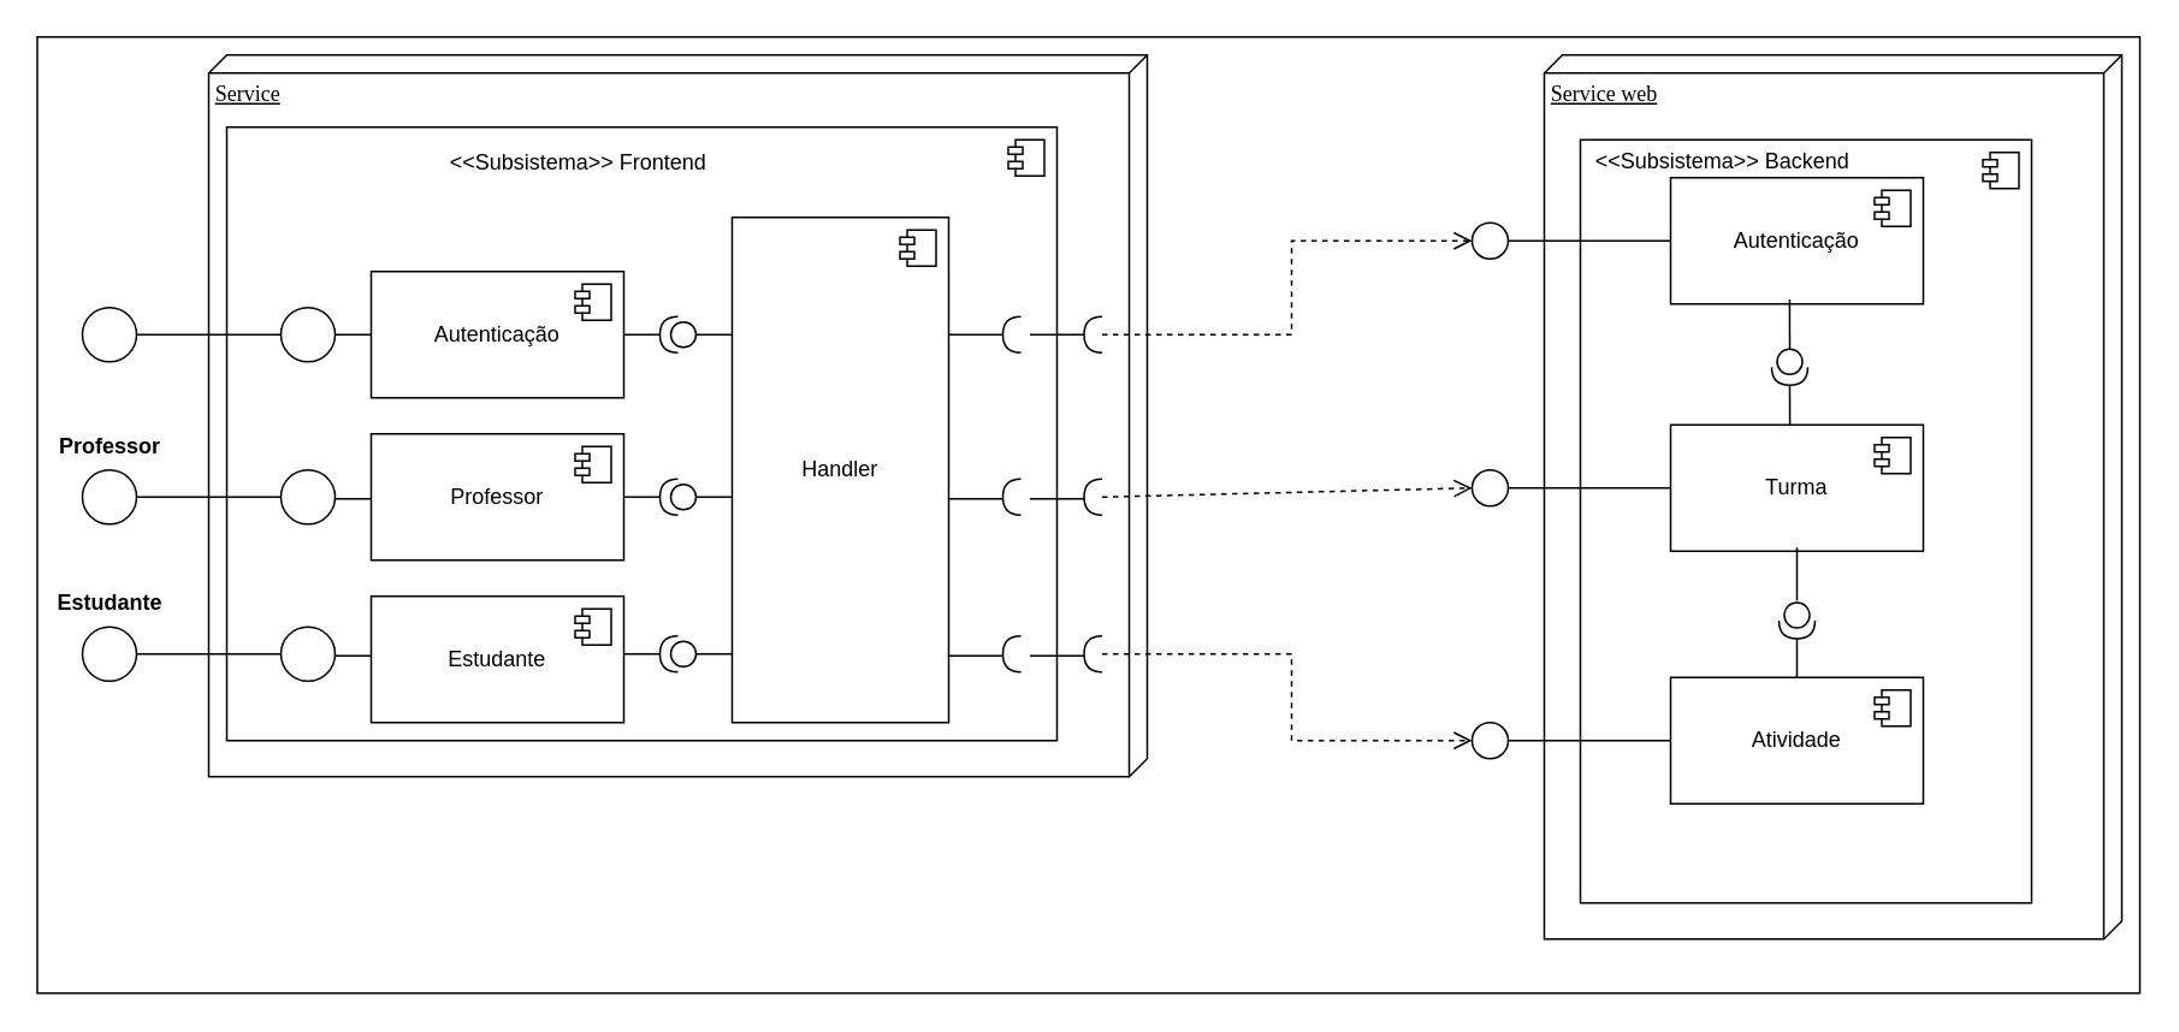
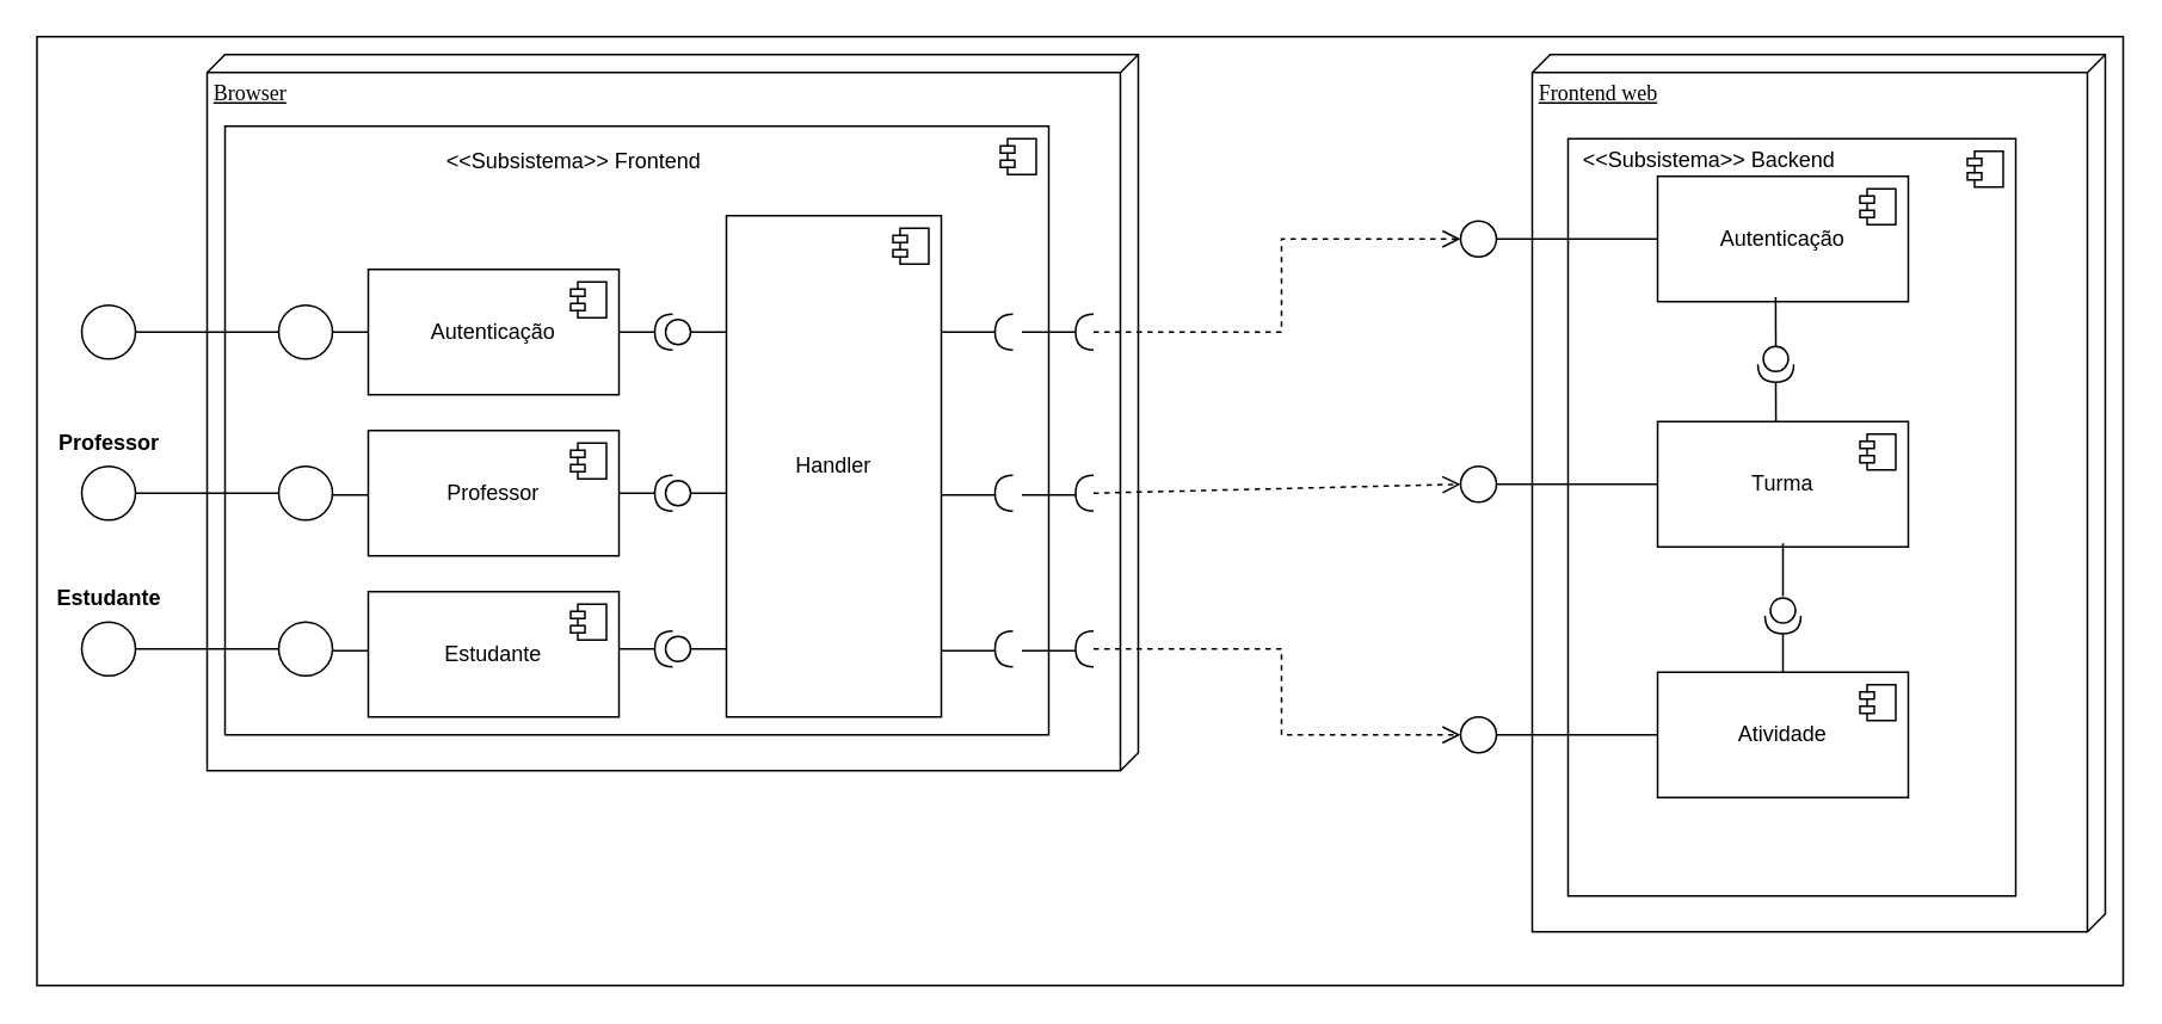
  <mxCell id="0" />
  <mxCell id="1" parent="0" />
  <mxCell id="2" value="" style="rounded=0;whiteSpace=wrap;html=1;" vertex="1" parent="1"><mxGeometry x="20" width="1165" height="530" as="geometry" y="20" /></mxCell>
- <mxCell id="3" value="Service" style="verticalAlign=top;align=left;spacingTop=8;spacingLeft=2;spacingRight=12;shape=cube;size=10;direction=south;fontStyle=4;html=1;rounded=0;shadow=0;comic=0;labelBackgroundColor=none;strokeWidth=1;fontFamily=Verdana;fontSize=12" parent="1" vertex="1"><mxGeometry x="115" y="30" width="520" height="400" as="geometry" /></mxCell>
+ <mxCell id="3" value="Browser" style="verticalAlign=top;align=left;spacingTop=8;spacingLeft=2;spacingRight=12;shape=cube;size=10;direction=south;fontStyle=4;html=1;rounded=0;shadow=0;comic=0;labelBackgroundColor=none;strokeWidth=1;fontFamily=Verdana;fontSize=12" parent="1" vertex="1"><mxGeometry x="115" y="30" width="520" height="400" as="geometry" /></mxCell>
  <mxCell id="4" value="" style="html=1;dropTarget=0;whiteSpace=wrap;" parent="1" vertex="1"><mxGeometry x="125" y="70" width="460" height="340" as="geometry" /></mxCell>
  <mxCell id="5" value="" style="shape=module;jettyWidth=8;jettyHeight=4;" parent="4" vertex="1"><mxGeometry x="1" width="20" height="20" relative="1" as="geometry"><mxPoint x="-27" y="7" as="offset" /></mxGeometry></mxCell>
  <mxCell id="6" value="Autenticação" style="html=1;dropTarget=0;whiteSpace=wrap;" parent="1" vertex="1"><mxGeometry x="205" y="150" width="140" height="70" as="geometry" /></mxCell>
  <mxCell id="7" value="" style="shape=module;jettyWidth=8;jettyHeight=4;" parent="6" vertex="1"><mxGeometry x="1" width="20" height="20" relative="1" as="geometry"><mxPoint x="-27" y="7" as="offset" /></mxGeometry></mxCell>
  <mxCell id="8" value="Professor" style="html=1;dropTarget=0;whiteSpace=wrap;" parent="1" vertex="1"><mxGeometry x="205" y="240" width="140" height="70" as="geometry" /></mxCell>
  <mxCell id="9" value="" style="shape=module;jettyWidth=8;jettyHeight=4;" parent="8" vertex="1"><mxGeometry x="1" width="20" height="20" relative="1" as="geometry"><mxPoint x="-27" y="7" as="offset" /></mxGeometry></mxCell>
  <mxCell id="10" value="Estudante" style="html=1;dropTarget=0;whiteSpace=wrap;" parent="1" vertex="1"><mxGeometry x="205" y="330" width="140" height="70" as="geometry" /></mxCell>
  <mxCell id="11" value="" style="shape=module;jettyWidth=8;jettyHeight=4;" parent="10" vertex="1"><mxGeometry x="1" width="20" height="20" relative="1" as="geometry"><mxPoint x="-27" y="7" as="offset" /></mxGeometry></mxCell>
  <mxCell id="12" value="" style="ellipse;whiteSpace=wrap;html=1;aspect=fixed;" parent="1" vertex="1"><mxGeometry x="155" y="170" width="30" height="30" as="geometry" /></mxCell>
  <mxCell id="13" value="" style="endArrow=none;html=1;rounded=0;entryX=0;entryY=0.5;entryDx=0;entryDy=0;" parent="1" target="12" edge="1"><mxGeometry width="50" height="50" relative="1" as="geometry"><mxPoint x="75" y="185" as="sourcePoint" /><mxPoint x="145" y="175" as="targetPoint" /></mxGeometry></mxCell>
  <mxCell id="14" value="" style="ellipse;whiteSpace=wrap;html=1;aspect=fixed;" parent="1" vertex="1"><mxGeometry x="45" y="170" width="30" height="30" as="geometry" /></mxCell>
  <mxCell id="15" value="" style="ellipse;whiteSpace=wrap;html=1;aspect=fixed;" parent="1" vertex="1"><mxGeometry x="155" y="260" width="30" height="30" as="geometry" /></mxCell>
  <mxCell id="16" value="" style="endArrow=none;html=1;rounded=0;entryX=0;entryY=0.5;entryDx=0;entryDy=0;" parent="1" target="15" edge="1"><mxGeometry width="50" height="50" relative="1" as="geometry"><mxPoint x="75" y="275" as="sourcePoint" /><mxPoint x="145" y="265" as="targetPoint" /></mxGeometry></mxCell>
  <mxCell id="17" value="" style="ellipse;whiteSpace=wrap;html=1;aspect=fixed;" parent="1" vertex="1"><mxGeometry x="45" y="260" width="30" height="30" as="geometry" /></mxCell>
  <mxCell id="18" value="" style="ellipse;whiteSpace=wrap;html=1;aspect=fixed;" parent="1" vertex="1"><mxGeometry x="155" y="347" width="30" height="30" as="geometry" /></mxCell>
  <mxCell id="19" value="" style="endArrow=none;html=1;rounded=0;entryX=0;entryY=0.5;entryDx=0;entryDy=0;" parent="1" target="18" edge="1"><mxGeometry width="50" height="50" relative="1" as="geometry"><mxPoint x="75" y="362" as="sourcePoint" /><mxPoint x="145" y="352" as="targetPoint" /></mxGeometry></mxCell>
  <mxCell id="20" value="" style="ellipse;whiteSpace=wrap;html=1;aspect=fixed;" parent="1" vertex="1"><mxGeometry x="45" y="347" width="30" height="30" as="geometry" /></mxCell>
  <mxCell id="21" value="" style="endArrow=none;html=1;rounded=0;entryX=0;entryY=0.5;entryDx=0;entryDy=0;" parent="1" target="6" edge="1"><mxGeometry width="50" height="50" relative="1" as="geometry"><mxPoint x="185" y="185" as="sourcePoint" /><mxPoint x="165" y="195" as="targetPoint" /></mxGeometry></mxCell>
  <mxCell id="22" value="" style="endArrow=none;html=1;rounded=0;entryX=0;entryY=0.5;entryDx=0;entryDy=0;" parent="1" edge="1"><mxGeometry width="50" height="50" relative="1" as="geometry"><mxPoint x="185" y="276" as="sourcePoint" /><mxPoint x="205" y="276" as="targetPoint" /></mxGeometry></mxCell>
  <mxCell id="23" value="" style="endArrow=none;html=1;rounded=0;entryX=0;entryY=0.5;entryDx=0;entryDy=0;" parent="1" edge="1"><mxGeometry width="50" height="50" relative="1" as="geometry"><mxPoint x="185" y="363" as="sourcePoint" /><mxPoint x="205" y="363" as="targetPoint" /></mxGeometry></mxCell>
  <mxCell id="24" value="Handler" style="html=1;dropTarget=0;whiteSpace=wrap;" parent="1" vertex="1"><mxGeometry x="405" y="120" width="120" height="280" as="geometry" /></mxCell>
  <mxCell id="25" value="" style="shape=module;jettyWidth=8;jettyHeight=4;" parent="24" vertex="1"><mxGeometry x="1" width="20" height="20" relative="1" as="geometry"><mxPoint x="-27" y="7" as="offset" /></mxGeometry></mxCell>
  <mxCell id="26" value="&amp;lt;&amp;lt;Subsistema&amp;gt;&amp;gt; Frontend" style="text;html=1;align=center;verticalAlign=middle;whiteSpace=wrap;rounded=0;" parent="1" vertex="1"><mxGeometry x="230" y="75" width="180" height="30" as="geometry" /></mxCell>
  <mxCell id="27" value="" style="shape=requiredInterface;html=1;verticalLabelPosition=bottom;sketch=0;rotation=-180;" parent="1" vertex="1"><mxGeometry x="555" y="175" width="10" height="20" as="geometry" /></mxCell>
  <mxCell id="28" value="" style="shape=requiredInterface;html=1;verticalLabelPosition=bottom;sketch=0;rotation=-180;" parent="1" vertex="1"><mxGeometry x="555" y="265" width="10" height="20" as="geometry" /></mxCell>
  <mxCell id="29" value="" style="shape=requiredInterface;html=1;verticalLabelPosition=bottom;sketch=0;rotation=-180;" parent="1" vertex="1"><mxGeometry x="555" y="352" width="10" height="20" as="geometry" /></mxCell>
  <mxCell id="30" value="" style="line;strokeWidth=1;fillColor=none;align=left;verticalAlign=middle;spacingTop=-1;spacingLeft=3;spacingRight=3;rotatable=0;labelPosition=right;points=[];portConstraint=eastwest;strokeColor=inherit;" parent="1" vertex="1"><mxGeometry x="525" y="181" width="30" height="8" as="geometry" /></mxCell>
  <mxCell id="31" value="" style="line;strokeWidth=1;fillColor=none;align=left;verticalAlign=middle;spacingTop=-1;spacingLeft=3;spacingRight=3;rotatable=0;labelPosition=right;points=[];portConstraint=eastwest;strokeColor=inherit;" parent="1" vertex="1"><mxGeometry x="525" y="272" width="30" height="8" as="geometry" /></mxCell>
  <mxCell id="32" value="" style="line;strokeWidth=1;fillColor=none;align=left;verticalAlign=middle;spacingTop=-1;spacingLeft=3;spacingRight=3;rotatable=0;labelPosition=right;points=[];portConstraint=eastwest;strokeColor=inherit;" parent="1" vertex="1"><mxGeometry x="525" y="359" width="30" height="8" as="geometry" /></mxCell>
  <mxCell id="33" value="" style="shape=providedRequiredInterface;html=1;verticalLabelPosition=bottom;sketch=0;rotation=-180;" parent="1" vertex="1"><mxGeometry x="365" y="175" width="20" height="20" as="geometry" /></mxCell>
  <mxCell id="34" value="" style="shape=providedRequiredInterface;html=1;verticalLabelPosition=bottom;sketch=0;rotation=-180;" parent="1" vertex="1"><mxGeometry x="365" y="265" width="20" height="20" as="geometry" /></mxCell>
  <mxCell id="35" value="" style="shape=providedRequiredInterface;html=1;verticalLabelPosition=bottom;sketch=0;rotation=-180;" parent="1" vertex="1"><mxGeometry x="365" y="352" width="20" height="20" as="geometry" /></mxCell>
  <mxCell id="36" value="" style="line;strokeWidth=1;fillColor=none;align=left;verticalAlign=middle;spacingTop=-1;spacingLeft=3;spacingRight=3;rotatable=0;labelPosition=right;points=[];portConstraint=eastwest;strokeColor=inherit;" parent="1" vertex="1"><mxGeometry x="345" y="181" width="20" height="8" as="geometry" /></mxCell>
  <mxCell id="37" value="" style="line;strokeWidth=1;fillColor=none;align=left;verticalAlign=middle;spacingTop=-1;spacingLeft=3;spacingRight=3;rotatable=0;labelPosition=right;points=[];portConstraint=eastwest;strokeColor=inherit;" parent="1" vertex="1"><mxGeometry x="345" y="271" width="20" height="8" as="geometry" /></mxCell>
  <mxCell id="38" value="" style="line;strokeWidth=1;fillColor=none;align=left;verticalAlign=middle;spacingTop=-1;spacingLeft=3;spacingRight=3;rotatable=0;labelPosition=right;points=[];portConstraint=eastwest;strokeColor=inherit;" parent="1" vertex="1"><mxGeometry x="345" y="358" width="20" height="8" as="geometry" /></mxCell>
  <mxCell id="39" value="" style="line;strokeWidth=1;fillColor=none;align=left;verticalAlign=middle;spacingTop=-1;spacingLeft=3;spacingRight=3;rotatable=0;labelPosition=right;points=[];portConstraint=eastwest;strokeColor=inherit;" parent="1" vertex="1"><mxGeometry x="385" y="181" width="20" height="8" as="geometry" /></mxCell>
  <mxCell id="40" value="" style="line;strokeWidth=1;fillColor=none;align=left;verticalAlign=middle;spacingTop=-1;spacingLeft=3;spacingRight=3;rotatable=0;labelPosition=right;points=[];portConstraint=eastwest;strokeColor=inherit;" parent="1" vertex="1"><mxGeometry x="385" y="271" width="20" height="8" as="geometry" /></mxCell>
  <mxCell id="41" value="" style="line;strokeWidth=1;fillColor=none;align=left;verticalAlign=middle;spacingTop=-1;spacingLeft=3;spacingRight=3;rotatable=0;labelPosition=right;points=[];portConstraint=eastwest;strokeColor=inherit;" parent="1" vertex="1"><mxGeometry x="385" y="358" width="20" height="8" as="geometry" /></mxCell>
  <mxCell id="42" value="" style="shape=requiredInterface;html=1;verticalLabelPosition=bottom;sketch=0;rotation=-180;" parent="1" vertex="1"><mxGeometry x="600" y="175" width="10" height="20" as="geometry" /></mxCell>
  <mxCell id="43" value="" style="shape=requiredInterface;html=1;verticalLabelPosition=bottom;sketch=0;rotation=-180;" parent="1" vertex="1"><mxGeometry x="600" y="265" width="10" height="20" as="geometry" /></mxCell>
  <mxCell id="44" value="" style="shape=requiredInterface;html=1;verticalLabelPosition=bottom;sketch=0;rotation=-180;" parent="1" vertex="1"><mxGeometry x="600" y="352" width="10" height="20" as="geometry" /></mxCell>
  <mxCell id="45" value="" style="line;strokeWidth=1;fillColor=none;align=left;verticalAlign=middle;spacingTop=-1;spacingLeft=3;spacingRight=3;rotatable=0;labelPosition=right;points=[];portConstraint=eastwest;strokeColor=inherit;" parent="1" vertex="1"><mxGeometry x="570" y="181" width="30" height="8" as="geometry" /></mxCell>
  <mxCell id="46" value="" style="line;strokeWidth=1;fillColor=none;align=left;verticalAlign=middle;spacingTop=-1;spacingLeft=3;spacingRight=3;rotatable=0;labelPosition=right;points=[];portConstraint=eastwest;strokeColor=inherit;" parent="1" vertex="1"><mxGeometry x="570" y="272" width="30" height="8" as="geometry" /></mxCell>
  <mxCell id="47" value="" style="line;strokeWidth=1;fillColor=none;align=left;verticalAlign=middle;spacingTop=-1;spacingLeft=3;spacingRight=3;rotatable=0;labelPosition=right;points=[];portConstraint=eastwest;strokeColor=inherit;" parent="1" vertex="1"><mxGeometry x="570" y="359" width="30" height="8" as="geometry" /></mxCell>
  <mxCell id="48" value="Professor" style="text;align=center;fontStyle=1;verticalAlign=middle;spacingLeft=3;spacingRight=3;strokeColor=none;rotatable=0;points=[[0,0.5],[1,0.5]];portConstraint=eastwest;html=1;" parent="1" vertex="1"><mxGeometry x="20" y="234" width="80" height="26" as="geometry" /></mxCell>
  <mxCell id="49" value="Estudante&lt;span style=&quot;color: rgba(0, 0, 0, 0); font-family: monospace; font-size: 0px; font-weight: 400; text-align: start;&quot;&gt;%3CmxGraphModel%3E%3Croot%3E%3CmxCell%20id%3D%220%22%2F%3E%3CmxCell%20id%3D%221%22%20parent%3D%220%22%2F%3E%3CmxCell%20id%3D%222%22%20value%3D%22Login%22%20style%3D%22text%3Balign%3Dcenter%3BfontStyle%3D1%3BverticalAlign%3Dmiddle%3BspacingLeft%3D3%3BspacingRight%3D3%3BstrokeColor%3Dnone%3Brotatable%3D0%3Bpoints%3D%5B%5B0%2C0.5%5D%2C%5B1%2C0.5%5D%5D%3BportConstraint%3Deastwest%3Bhtml%3D1%3B%22%20vertex%3D%221%22%20parent%3D%221%22%3E%3CmxGeometry%20x%3D%225%22%20y%3D%22100%22%20width%3D%2280%22%20height%3D%2226%22%20as%3D%22geometry%22%2F%3E%3C%2FmxCell%3E%3C%2Froot%3E%3C%2FmxGraphModel%3E&lt;/span&gt;" style="text;align=center;fontStyle=1;verticalAlign=middle;spacingLeft=3;spacingRight=3;strokeColor=none;rotatable=0;points=[[0,0.5],[1,0.5]];portConstraint=eastwest;html=1;" parent="1" vertex="1"><mxGeometry x="20" y="321" width="80" height="26" as="geometry" /></mxCell>
- <mxCell id="50" value="Service web" style="verticalAlign=top;align=left;spacingTop=8;spacingLeft=2;spacingRight=12;shape=cube;size=10;direction=south;fontStyle=4;html=1;rounded=0;shadow=0;comic=0;labelBackgroundColor=none;strokeWidth=1;fontFamily=Verdana;fontSize=12" parent="1" vertex="1"><mxGeometry x="855" y="30" width="320" height="490" as="geometry" /></mxCell>
+ <mxCell id="50" value="Frontend web" style="verticalAlign=top;align=left;spacingTop=8;spacingLeft=2;spacingRight=12;shape=cube;size=10;direction=south;fontStyle=4;html=1;rounded=0;shadow=0;comic=0;labelBackgroundColor=none;strokeWidth=1;fontFamily=Verdana;fontSize=12" parent="1" vertex="1"><mxGeometry x="855" y="30" width="320" height="490" as="geometry" /></mxCell>
  <mxCell id="51" value="" style="html=1;dropTarget=0;whiteSpace=wrap;" parent="1" vertex="1"><mxGeometry x="875" y="77" width="250" height="423" as="geometry" /></mxCell>
  <mxCell id="52" value="" style="shape=module;jettyWidth=8;jettyHeight=4;" parent="51" vertex="1"><mxGeometry x="1" width="20" height="20" relative="1" as="geometry"><mxPoint x="-27" y="7" as="offset" /></mxGeometry></mxCell>
  <mxCell id="53" value="Autenticação" style="html=1;dropTarget=0;whiteSpace=wrap;" parent="1" vertex="1"><mxGeometry x="925" y="98" width="140" height="70" as="geometry" /></mxCell>
  <mxCell id="54" value="" style="shape=module;jettyWidth=8;jettyHeight=4;" parent="53" vertex="1"><mxGeometry x="1" width="20" height="20" relative="1" as="geometry"><mxPoint x="-27" y="7" as="offset" /></mxGeometry></mxCell>
  <mxCell id="55" value="Turma" style="html=1;dropTarget=0;whiteSpace=wrap;" parent="1" vertex="1"><mxGeometry x="925" y="235" width="140" height="70" as="geometry" /></mxCell>
  <mxCell id="56" value="" style="shape=module;jettyWidth=8;jettyHeight=4;" parent="55" vertex="1"><mxGeometry x="1" width="20" height="20" relative="1" as="geometry"><mxPoint x="-27" y="7" as="offset" /></mxGeometry></mxCell>
  <mxCell id="57" value="" style="shape=providedRequiredInterface;html=1;verticalLabelPosition=bottom;sketch=0;rotation=90;" parent="1" vertex="1"><mxGeometry x="981" y="193" width="20" height="20" as="geometry" /></mxCell>
  <mxCell id="58" value="Atividade" style="html=1;dropTarget=0;whiteSpace=wrap;" vertex="1" parent="1"><mxGeometry x="925" y="375" width="140" height="70" as="geometry" /></mxCell>
  <mxCell id="59" value="" style="shape=module;jettyWidth=8;jettyHeight=4;" vertex="1" parent="58"><mxGeometry x="1" width="20" height="20" relative="1" as="geometry"><mxPoint x="-27" y="7" as="offset" /></mxGeometry></mxCell>
  <mxCell id="60" value="" style="endArrow=none;html=1;rounded=0;entryX=1;entryY=0.5;entryDx=0;entryDy=0;entryPerimeter=0;exitX=0.472;exitY=-0.003;exitDx=0;exitDy=0;exitPerimeter=0;" edge="1" parent="1" source="55" target="57"><mxGeometry width="50" height="50" relative="1" as="geometry"><mxPoint x="965" y="320" as="sourcePoint" /><mxPoint x="1015" y="270" as="targetPoint" /></mxGeometry></mxCell>
  <mxCell id="61" value="" style="endArrow=none;html=1;rounded=0;entryX=0.471;entryY=0.964;entryDx=0;entryDy=0;entryPerimeter=0;exitX=0;exitY=0.5;exitDx=0;exitDy=0;exitPerimeter=0;" edge="1" parent="1" source="57" target="53"><mxGeometry width="50" height="50" relative="1" as="geometry"><mxPoint x="975" y="310" as="sourcePoint" /><mxPoint x="1025" y="260" as="targetPoint" /></mxGeometry></mxCell>
  <mxCell id="62" value="" style="shape=providedRequiredInterface;html=1;verticalLabelPosition=bottom;sketch=0;rotation=90;" vertex="1" parent="1"><mxGeometry x="985" y="333.5" width="20" height="20" as="geometry" /></mxCell>
  <mxCell id="63" value="" style="endArrow=none;html=1;rounded=0;entryX=0.5;entryY=1;entryDx=0;entryDy=0;exitX=0;exitY=0.5;exitDx=0;exitDy=0;exitPerimeter=0;" edge="1" parent="1"><mxGeometry width="50" height="50" relative="1" as="geometry"><mxPoint x="995" y="332.5" as="sourcePoint" /><mxPoint x="995" y="303" as="targetPoint" /></mxGeometry></mxCell>
  <mxCell id="64" value="" style="endArrow=none;html=1;rounded=0;exitX=0.5;exitY=0;exitDx=0;exitDy=0;entryX=1;entryY=0.5;entryDx=0;entryDy=0;entryPerimeter=0;" edge="1" parent="1" source="58" target="62"><mxGeometry width="50" height="50" relative="1" as="geometry"><mxPoint x="975" y="360" as="sourcePoint" /><mxPoint x="1025" y="310" as="targetPoint" /></mxGeometry></mxCell>
  <mxCell id="65" value="&amp;lt;&amp;lt;Subsistema&amp;gt;&amp;gt; Backend" style="text;html=1;align=center;verticalAlign=middle;whiteSpace=wrap;rounded=0;" vertex="1" parent="1"><mxGeometry x="864" y="74" width="180" height="30" as="geometry" /></mxCell>
  <mxCell id="66" value="" style="ellipse;whiteSpace=wrap;html=1;aspect=fixed;" vertex="1" parent="1"><mxGeometry x="815" y="400" width="20" height="20" as="geometry" /></mxCell>
  <mxCell id="67" value="" style="endArrow=none;html=1;rounded=0;entryX=0;entryY=0.5;entryDx=0;entryDy=0;exitX=1;exitY=0.5;exitDx=0;exitDy=0;" edge="1" parent="1" source="66" target="58"><mxGeometry width="50" height="50" relative="1" as="geometry"><mxPoint x="765" y="400" as="sourcePoint" /><mxPoint x="815" y="350" as="targetPoint" /></mxGeometry></mxCell>
  <mxCell id="68" value="" style="ellipse;whiteSpace=wrap;html=1;aspect=fixed;" vertex="1" parent="1"><mxGeometry x="815" y="260" width="20" height="20" as="geometry" /></mxCell>
  <mxCell id="69" value="" style="endArrow=none;html=1;rounded=0;entryX=0;entryY=0.5;entryDx=0;entryDy=0;exitX=1;exitY=0.5;exitDx=0;exitDy=0;" edge="1" parent="1" source="68"><mxGeometry width="50" height="50" relative="1" as="geometry"><mxPoint x="765" y="260" as="sourcePoint" /><mxPoint x="925" y="270" as="targetPoint" /></mxGeometry></mxCell>
  <mxCell id="70" value="" style="ellipse;whiteSpace=wrap;html=1;aspect=fixed;" vertex="1" parent="1"><mxGeometry x="815" y="123" width="20" height="20" as="geometry" /></mxCell>
  <mxCell id="71" value="" style="endArrow=none;html=1;rounded=0;entryX=0;entryY=0.5;entryDx=0;entryDy=0;exitX=1;exitY=0.5;exitDx=0;exitDy=0;" edge="1" parent="1" source="70"><mxGeometry width="50" height="50" relative="1" as="geometry"><mxPoint x="765" y="123" as="sourcePoint" /><mxPoint x="925" y="133" as="targetPoint" /></mxGeometry></mxCell>
  <mxCell id="72" value="" style="html=1;verticalAlign=bottom;endArrow=open;dashed=1;endSize=8;curved=0;rounded=0;exitX=0;exitY=0.5;exitDx=0;exitDy=0;exitPerimeter=0;entryX=0;entryY=0.5;entryDx=0;entryDy=0;" edge="1" parent="1" source="43" target="68"><mxGeometry relative="1" as="geometry"><mxPoint x="835" y="280" as="sourcePoint" /><mxPoint x="755" y="280" as="targetPoint" /></mxGeometry></mxCell>
  <mxCell id="73" value="" style="html=1;verticalAlign=bottom;endArrow=open;dashed=1;endSize=8;curved=0;rounded=0;exitX=0;exitY=0.5;exitDx=0;exitDy=0;exitPerimeter=0;entryX=0;entryY=0.5;entryDx=0;entryDy=0;" edge="1" parent="1" source="42" target="70"><mxGeometry relative="1" as="geometry"><mxPoint x="620" y="285" as="sourcePoint" /><mxPoint x="825" y="280" as="targetPoint" /><Array as="points"><mxPoint x="715" y="185" /><mxPoint x="715" y="133" /></Array></mxGeometry></mxCell>
  <mxCell id="74" value="" style="html=1;verticalAlign=bottom;endArrow=open;dashed=1;endSize=8;curved=0;rounded=0;exitX=0;exitY=0.5;exitDx=0;exitDy=0;exitPerimeter=0;entryX=0;entryY=0.5;entryDx=0;entryDy=0;" edge="1" parent="1" source="44" target="66"><mxGeometry relative="1" as="geometry"><mxPoint x="620" y="285" as="sourcePoint" /><mxPoint x="825" y="280" as="targetPoint" /><Array as="points"><mxPoint x="715" y="362" /><mxPoint x="715" y="410" /></Array></mxGeometry></mxCell>
